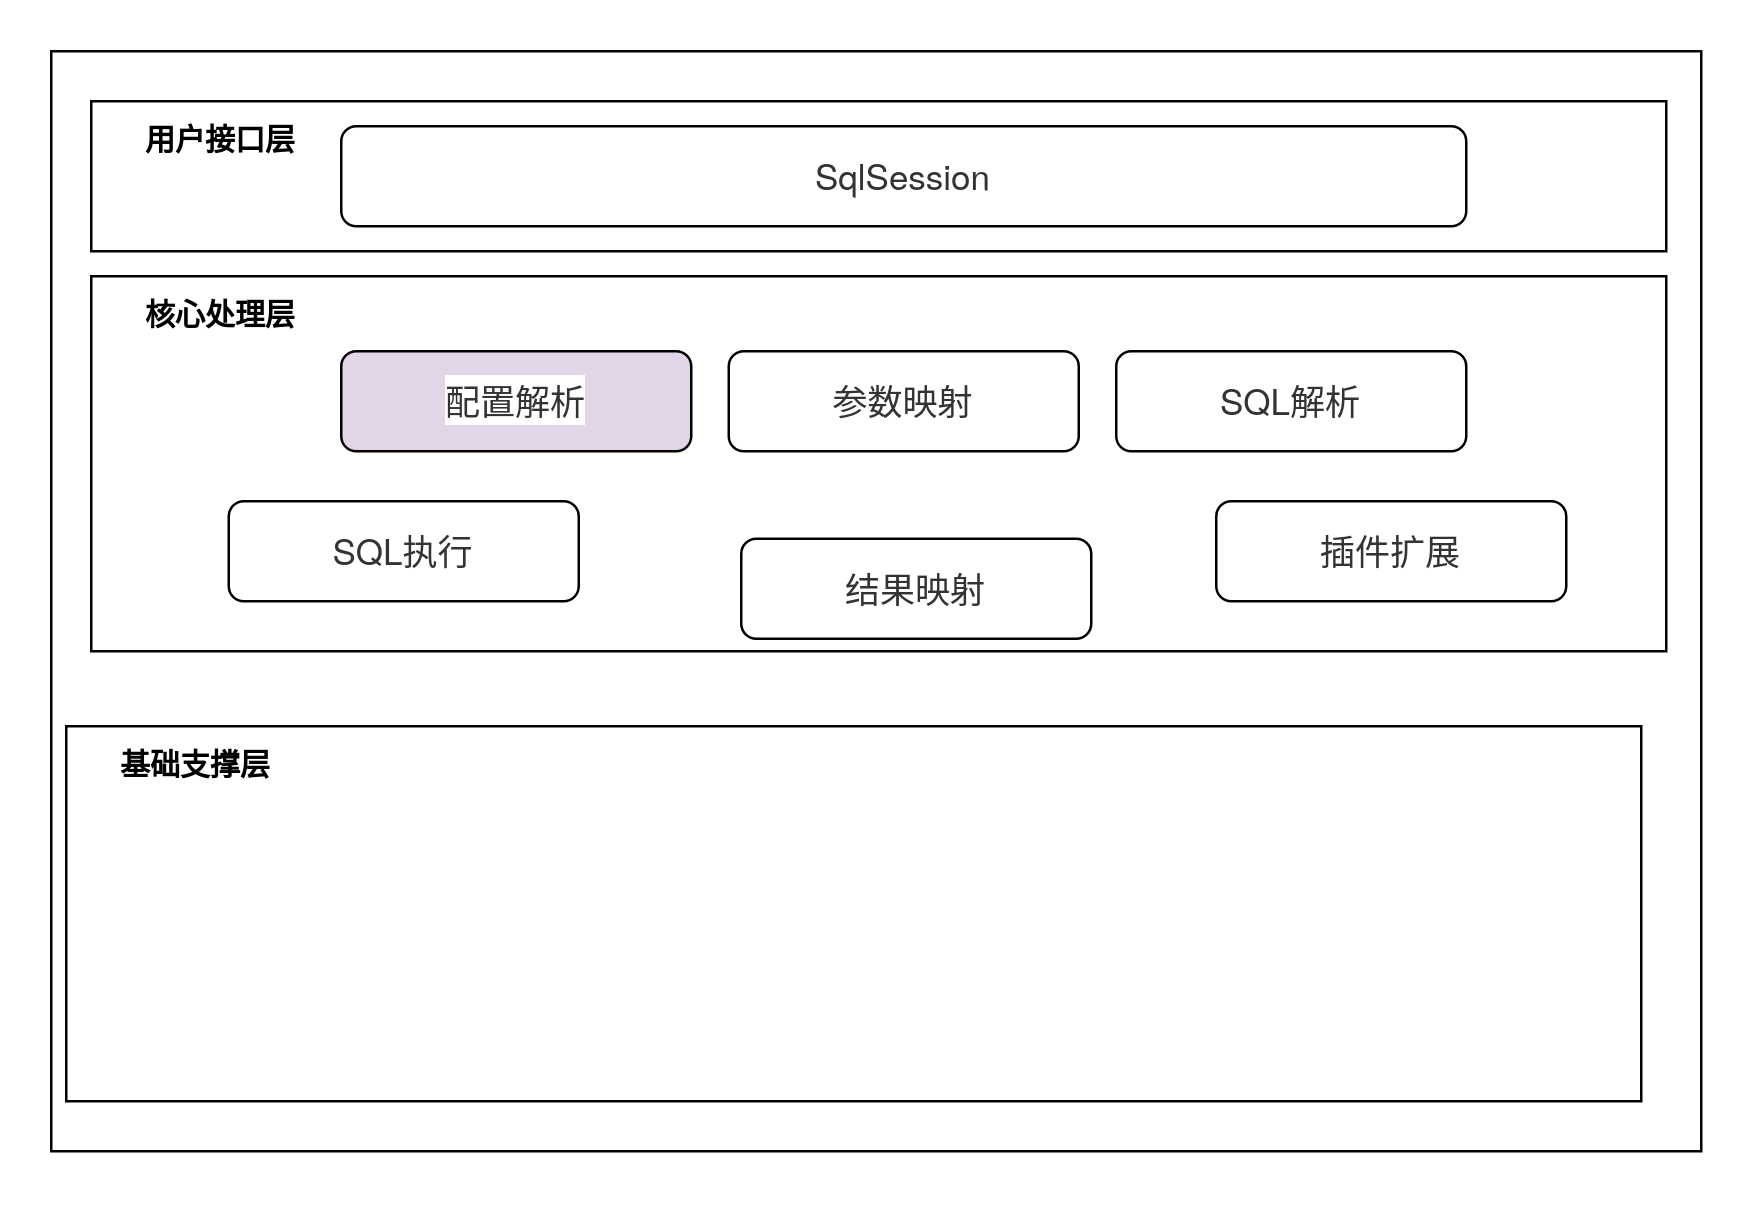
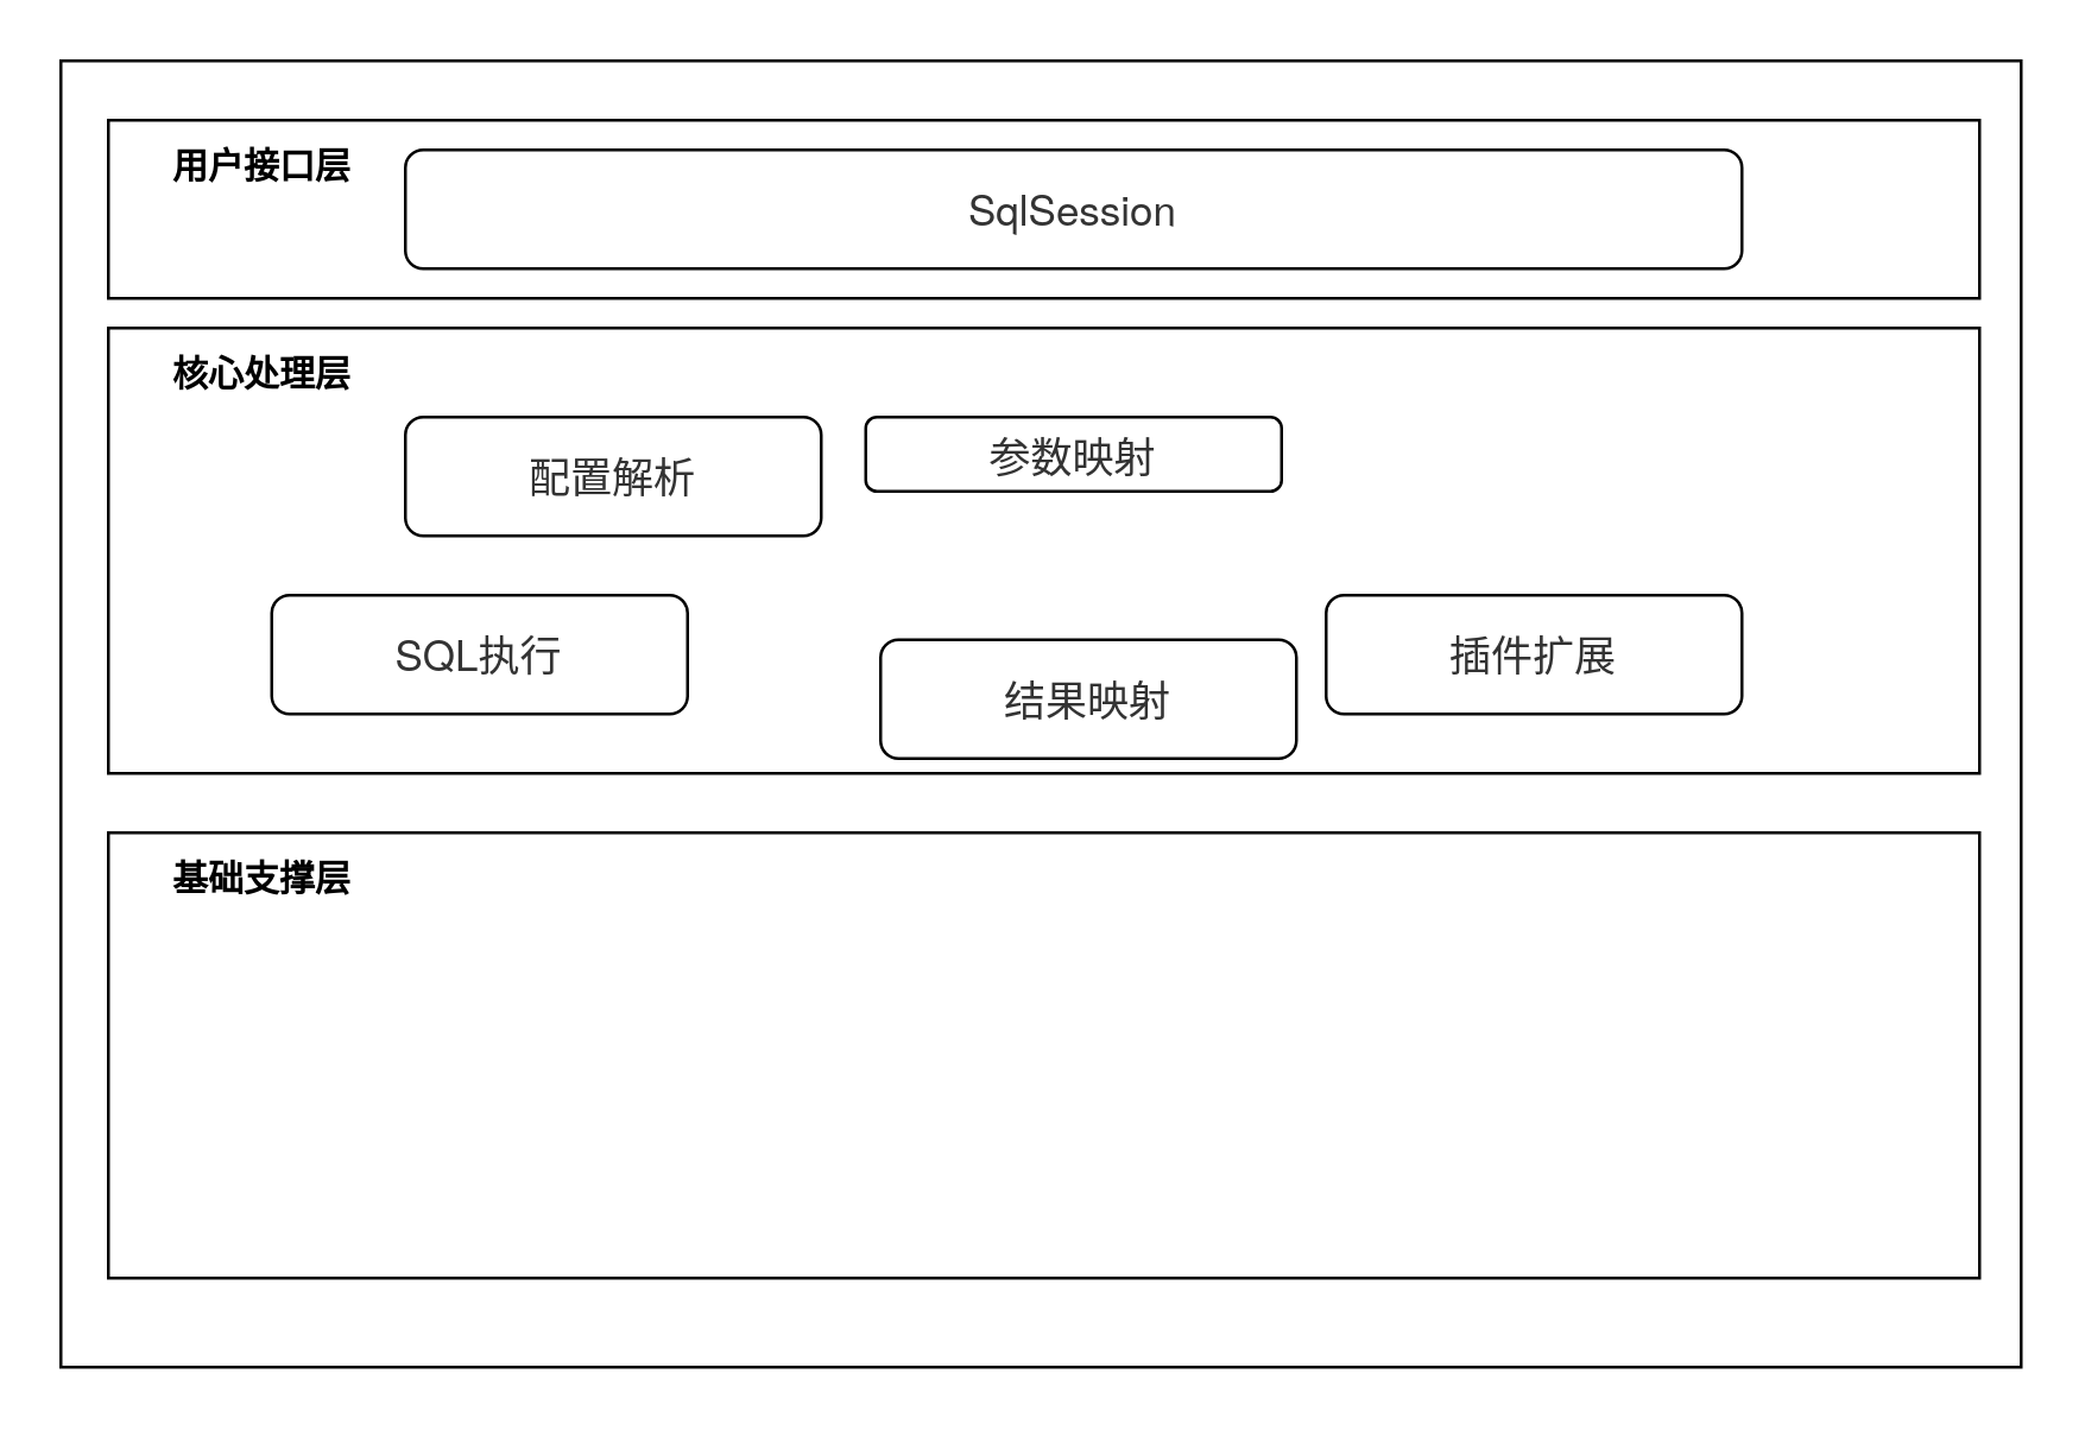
  <mxCell id="0" />
  <mxCell id="1" parent="0" />
  <mxCell id="2" value="" style="rounded=0;whiteSpace=wrap;html=1;" vertex="1" parent="1"><mxGeometry x="20" y="20" width="660" height="440" as="geometry" /></mxCell>
  <mxCell id="3" value="用户接口层" style="rounded=0;whiteSpace=wrap;html=1;align=left;verticalAlign=top;fontStyle=1;spacingTop=2;spacingLeft=20;" vertex="1" parent="1"><mxGeometry x="36" y="40" width="630" height="60" as="geometry" /></mxCell>
  <mxCell id="4" value="核心处理层" style="rounded=0;whiteSpace=wrap;html=1;align=left;verticalAlign=top;fontStyle=1;spacingTop=2;spacingLeft=20;" vertex="1" parent="1"><mxGeometry x="36" y="110" width="630" height="150" as="geometry" /></mxCell>
- <mxCell id="5" value="基础支撑层" style="rounded=0;whiteSpace=wrap;html=1;align=left;verticalAlign=top;fontStyle=1;spacingTop=2;spacingLeft=20;" vertex="1" parent="1"><mxGeometry x="26" y="290" width="630" height="150" as="geometry" /></mxCell>
+ <mxCell id="5" value="基础支撑层" style="rounded=0;whiteSpace=wrap;html=1;align=left;verticalAlign=top;fontStyle=1;spacingTop=2;spacingLeft=20;" vertex="1" parent="1"><mxGeometry x="36" y="280" width="630" height="150" as="geometry" /></mxCell>
  <mxCell id="6" value="&lt;span style=&quot;color: rgb(51, 51, 51); font-family: &amp;quot;Helvetica Neue&amp;quot;, Helvetica, Arial, sans-serif; font-size: 14px; text-align: start; background-color: rgb(255, 255, 255);&quot;&gt;SqlSession&lt;/span&gt;" style="rounded=1;whiteSpace=wrap;html=1;" vertex="1" parent="1"><mxGeometry x="136" y="50" width="450" height="40" as="geometry" /></mxCell>
- <mxCell id="7" value="&lt;span style=&quot;color: rgb(51, 51, 51); font-family: &amp;quot;Helvetica Neue&amp;quot;, Helvetica, Arial, sans-serif; font-size: 14px; text-align: start; background-color: rgb(255, 255, 255);&quot;&gt;配置解析&lt;/span&gt;" style="rounded=1;whiteSpace=wrap;html=1;flipH=0;flipV=1;fillColor=#e1d5e7;" vertex="1" parent="1"><mxGeometry x="136" y="140" width="140" height="40" as="geometry" /></mxCell>
+ <mxCell id="7" value="&lt;span style=&quot;color: rgb(51, 51, 51); font-family: &amp;quot;Helvetica Neue&amp;quot;, Helvetica, Arial, sans-serif; font-size: 14px; text-align: start; background-color: rgb(255, 255, 255);&quot;&gt;配置解析&lt;/span&gt;" style="rounded=1;whiteSpace=wrap;html=1;flipH=0;flipV=1;" vertex="1" parent="1"><mxGeometry x="136" y="140" width="140" height="40" as="geometry" /></mxCell>
  <mxCell id="8" value="&lt;span style=&quot;color: rgb(51, 51, 51); font-family: &amp;quot;Helvetica Neue&amp;quot;, Helvetica, Arial, sans-serif; font-size: 14px; text-align: start; background-color: rgb(255, 255, 255);&quot;&gt;SQL执行&lt;/span&gt;" style="rounded=1;whiteSpace=wrap;html=1;flipH=0;flipV=1;" vertex="1" parent="1"><mxGeometry x="91" y="200" width="140" height="40" as="geometry" /></mxCell>
- <mxCell id="9" value="&lt;span style=&quot;color: rgb(51, 51, 51); font-family: &amp;quot;Helvetica Neue&amp;quot;, Helvetica, Arial, sans-serif; font-size: 14px; text-align: start; background-color: rgb(255, 255, 255);&quot;&gt;参数映射&lt;/span&gt;" style="rounded=1;whiteSpace=wrap;html=1;flipH=0;flipV=1;" vertex="1" parent="1"><mxGeometry x="291" y="140" width="140" height="40" as="geometry" /></mxCell>
- <mxCell id="10" value="&lt;span style=&quot;color: rgb(51, 51, 51); font-family: &amp;quot;Helvetica Neue&amp;quot;, Helvetica, Arial, sans-serif; font-size: 14px; text-align: start; background-color: rgb(255, 255, 255);&quot;&gt;SQL解析&lt;/span&gt;" style="rounded=1;whiteSpace=wrap;html=1;flipH=0;flipV=1;" vertex="1" parent="1"><mxGeometry x="446" y="140" width="140" height="40" as="geometry" /></mxCell>
+ <mxCell id="9" value="&lt;span style=&quot;color: rgb(51, 51, 51); font-family: &amp;quot;Helvetica Neue&amp;quot;, Helvetica, Arial, sans-serif; font-size: 14px; text-align: start; background-color: rgb(255, 255, 255);&quot;&gt;参数映射&lt;/span&gt;" style="rounded=1;whiteSpace=wrap;html=1;flipH=0;flipV=1;" vertex="1" parent="1"><mxGeometry x="291" y="140" width="140" height="25" as="geometry" /></mxCell>
  <mxCell id="11" value="&lt;div style=&quot;text-align: start;&quot;&gt;&lt;font face=&quot;Helvetica Neue, Helvetica, Arial, sans-serif&quot; color=&quot;#333333&quot;&gt;&lt;span style=&quot;font-size: 14px; background-color: rgb(255, 255, 255);&quot;&gt;结果映射&lt;/span&gt;&lt;/font&gt;&lt;/div&gt;" style="rounded=1;whiteSpace=wrap;html=1;flipH=0;flipV=1;" vertex="1" parent="1"><mxGeometry x="296" y="215" width="140" height="40" as="geometry" /></mxCell>
- <mxCell id="12" value="&lt;span style=&quot;color: rgb(51, 51, 51); font-family: &amp;quot;Helvetica Neue&amp;quot;, Helvetica, Arial, sans-serif; font-size: 14px; text-align: start; background-color: rgb(255, 255, 255);&quot;&gt;插件扩展&lt;/span&gt;" style="rounded=1;whiteSpace=wrap;html=1;flipH=0;flipV=1;" vertex="1" parent="1"><mxGeometry x="486" y="200" width="140" height="40" as="geometry" /></mxCell>
+ <mxCell id="12" value="&lt;span style=&quot;color: rgb(51, 51, 51); font-family: &amp;quot;Helvetica Neue&amp;quot;, Helvetica, Arial, sans-serif; font-size: 14px; text-align: start; background-color: rgb(255, 255, 255);&quot;&gt;插件扩展&lt;/span&gt;" style="rounded=1;whiteSpace=wrap;html=1;flipH=0;flipV=1;" vertex="1" parent="1"><mxGeometry x="446" y="200" width="140" height="40" as="geometry" /></mxCell>
